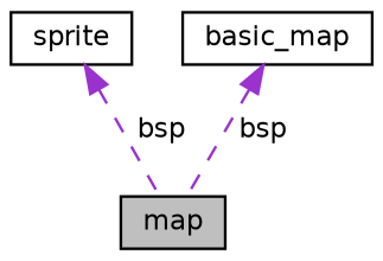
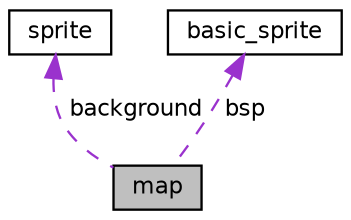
  digraph {
    node [color=black fillcolor=white fontname=Helvetica fontsize=10 shape=record style=filled]
    edge [color=darkorchid3 dir=back fontname=Helvetica fontsize=10 labelfontname=Helvetica labelfontsize=10 style=dashed]
    n1 [fillcolor=grey75 fontcolor=black height=0.2 label=map width=0.4]
    n2 [height=0.2 label=sprite width=0.4]
-   n3 [height=0.2 label=basic_map width=0.4]
-   n2 -> n1 [label=" bsp"]
+   n3 [height=0.2 label=basic_sprite width=0.4]
+   n2 -> n1 [label=" background"]
    n3 -> n1 [label=" bsp"]
  }
